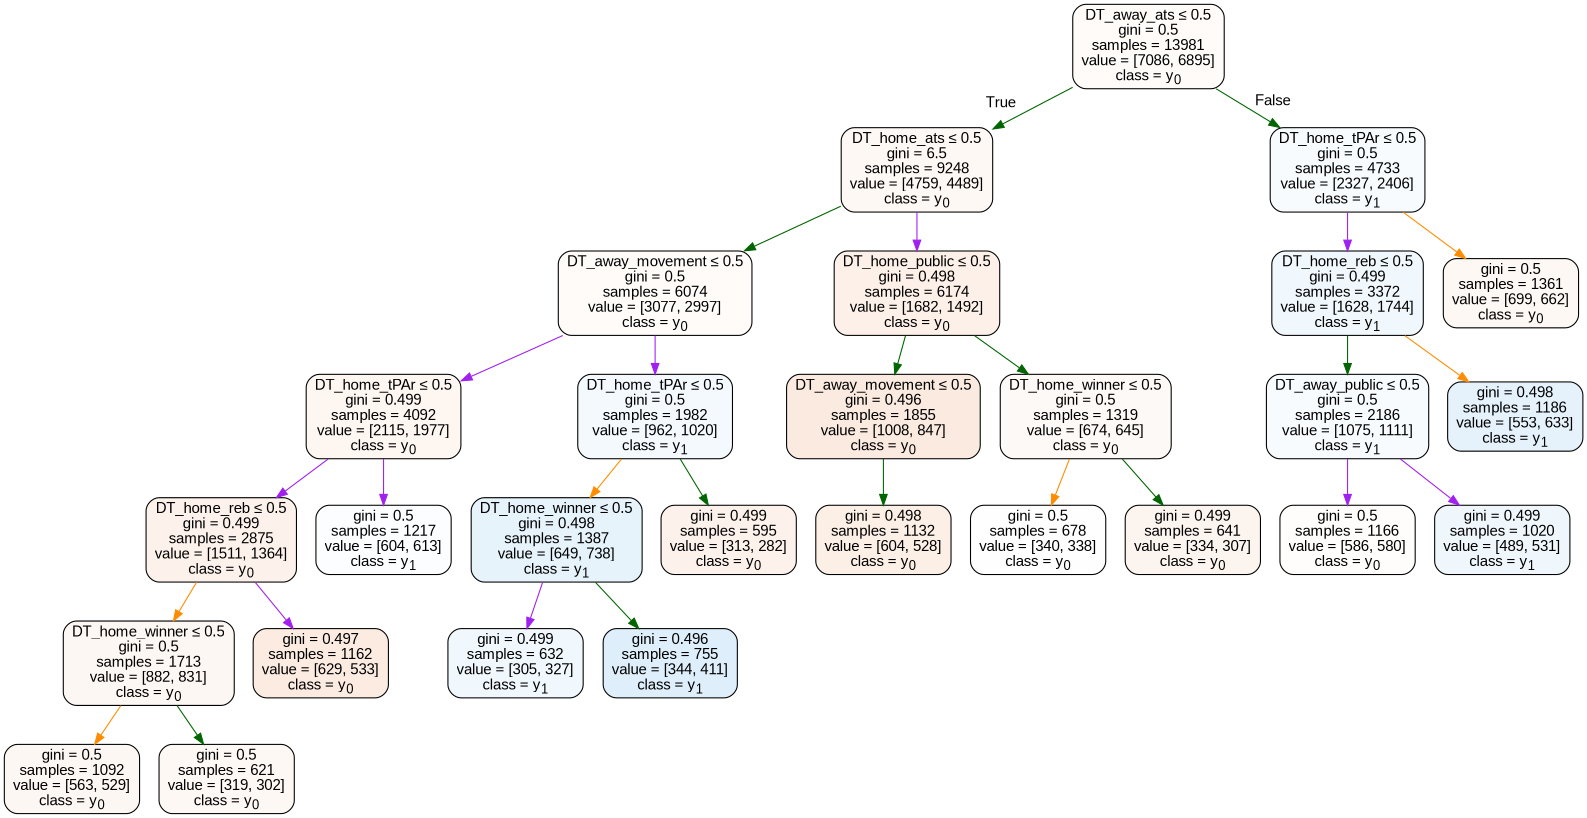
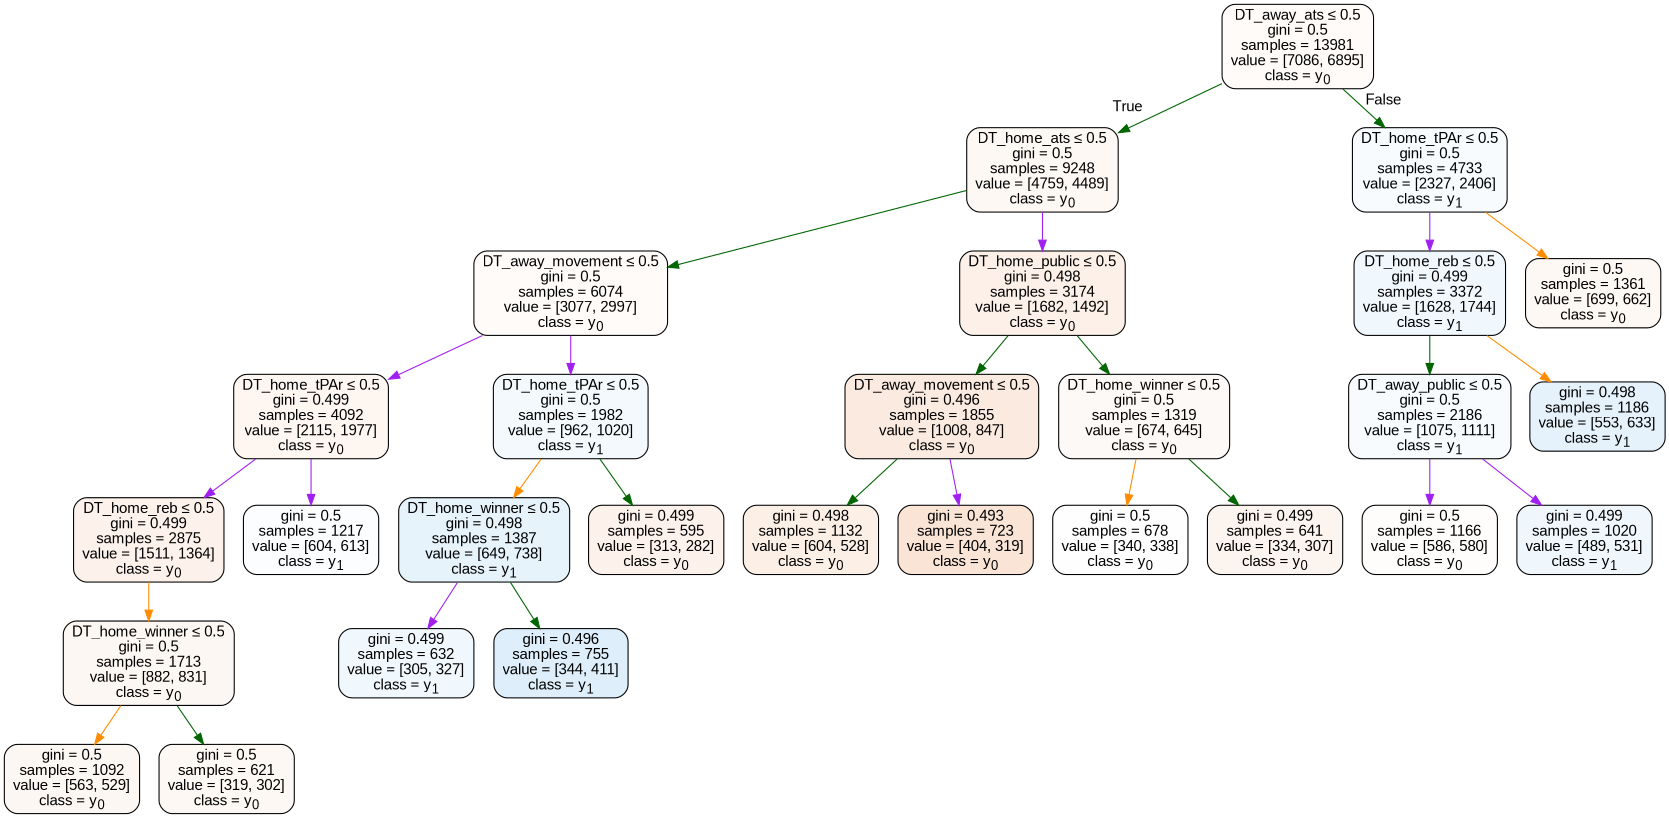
  digraph {
    fontname="Liberation Sans"
    node [color=black fillcolor="#e5813907" fontname="Liberation Sans" shape=box style="filled, rounded"]
    edge [color=darkgreen fontname="Liberation Sans"]
    n1 [label=<DT_away_ats &le; 0.5<br/>gini = 0.5<br/>samples = 13981<br/>value = [7086, 6895]<br/>class = y<SUB>0</SUB>>]
-   n2 [fillcolor="#e581390e" label=<DT_home_ats &le; 0.5<br/>gini = 6.5<br/>samples = 9248<br/>value = [4759, 4489]<br/>class = y<SUB>0</SUB>>]
+   n2 [fillcolor="#e581390e" label=<DT_home_ats &le; 0.5<br/>gini = 0.5<br/>samples = 9248<br/>value = [4759, 4489]<br/>class = y<SUB>0</SUB>>]
    n3 [fillcolor="#399de508" label=<DT_home_tPAr &le; 0.5<br/>gini = 0.5<br/>samples = 4733<br/>value = [2327, 2406]<br/>class = y<SUB>1</SUB>>]
    n4 [label=<DT_away_movement &le; 0.5<br/>gini = 0.5<br/>samples = 6074<br/>value = [3077, 2997]<br/>class = y<SUB>0</SUB>>]
-   n5 [fillcolor="#e581391d" label=<DT_home_public &le; 0.5<br/>gini = 0.498<br/>samples = 6174<br/>value = [1682, 1492]<br/>class = y<SUB>0</SUB>>]
+   n5 [fillcolor="#e581391d" label=<DT_home_public &le; 0.5<br/>gini = 0.498<br/>samples = 3174<br/>value = [1682, 1492]<br/>class = y<SUB>0</SUB>>]
    n6 [fillcolor="#399de511" label=<DT_home_reb &le; 0.5<br/>gini = 0.499<br/>samples = 3372<br/>value = [1628, 1744]<br/>class = y<SUB>1</SUB>>]
    n7 [fillcolor="#e581390d" label=<gini = 0.5<br/>samples = 1361<br/>value = [699, 662]<br/>class = y<SUB>0</SUB>>]
    n8 [fillcolor="#e5813911" label=<DT_home_tPAr &le; 0.5<br/>gini = 0.499<br/>samples = 4092<br/>value = [2115, 1977]<br/>class = y<SUB>0</SUB>>]
    n9 [fillcolor="#399de50f" label=<DT_home_tPAr &le; 0.5<br/>gini = 0.5<br/>samples = 1982<br/>value = [962, 1020]<br/>class = y<SUB>1</SUB>>]
    n10 [fillcolor="#e5813929" label=<DT_away_movement &le; 0.5<br/>gini = 0.496<br/>samples = 1855<br/>value = [1008, 847]<br/>class = y<SUB>0</SUB>>]
    n11 [fillcolor="#e581390b" label=<DT_home_winner &le; 0.5<br/>gini = 0.5<br/>samples = 1319<br/>value = [674, 645]<br/>class = y<SUB>0</SUB>>]
    n12 [fillcolor="#e5813919" label=<DT_home_reb &le; 0.5<br/>gini = 0.499<br/>samples = 2875<br/>value = [1511, 1364]<br/>class = y<SUB>0</SUB>>]
    n13 [fillcolor="#399de504" label=<gini = 0.5<br/>samples = 1217<br/>value = [604, 613]<br/>class = y<SUB>1</SUB>>]
    n14 [fillcolor="#399de51f" label=<DT_home_winner &le; 0.5<br/>gini = 0.498<br/>samples = 1387<br/>value = [649, 738]<br/>class = y<SUB>1</SUB>>]
    n15 [fillcolor="#e5813919" label=<gini = 0.499<br/>samples = 595<br/>value = [313, 282]<br/>class = y<SUB>0</SUB>>]
    n16 [fillcolor="#e581390f" label=<DT_home_winner &le; 0.5<br/>gini = 0.5<br/>samples = 1713<br/>value = [882, 831]<br/>class = y<SUB>0</SUB>>]
-   n17 [fillcolor="#e5813927" label=<gini = 0.497<br/>samples = 1162<br/>value = [629, 533]<br/>class = y<SUB>0</SUB>>]
    n18 [fillcolor="#e581390f" label=<gini = 0.5<br/>samples = 1092<br/>value = [563, 529]<br/>class = y<SUB>0</SUB>>]
    n19 [fillcolor="#e581390e" label=<gini = 0.5<br/>samples = 621<br/>value = [319, 302]<br/>class = y<SUB>0</SUB>>]
    n20 [fillcolor="#399de511" label=<gini = 0.499<br/>samples = 632<br/>value = [305, 327]<br/>class = y<SUB>1</SUB>>]
    n21 [fillcolor="#399de52a" label=<gini = 0.496<br/>samples = 755<br/>value = [344, 411]<br/>class = y<SUB>1</SUB>>]
    n22 [fillcolor="#e5813920" label=<gini = 0.498<br/>samples = 1132<br/>value = [604, 528]<br/>class = y<SUB>0</SUB>>]
+   n23 [fillcolor="#e5813936" label=<gini = 0.493<br/>samples = 723<br/>value = [404, 319]<br/>class = y<SUB>0</SUB>>]
    n24 [fillcolor="#e5813901" label=<gini = 0.5<br/>samples = 678<br/>value = [340, 338]<br/>class = y<SUB>0</SUB>>]
    n25 [fillcolor="#e5813915" label=<gini = 0.499<br/>samples = 641<br/>value = [334, 307]<br/>class = y<SUB>0</SUB>>]
    n26 [fillcolor="#399de508" label=<DT_away_public &le; 0.5<br/>gini = 0.5<br/>samples = 2186<br/>value = [1075, 1111]<br/>class = y<SUB>1</SUB>>]
    n27 [fillcolor="#399de520" label=<gini = 0.498<br/>samples = 1186<br/>value = [553, 633]<br/>class = y<SUB>1</SUB>>]
    n28 [fillcolor="#e5813903" label=<gini = 0.5<br/>samples = 1166<br/>value = [586, 580]<br/>class = y<SUB>0</SUB>>]
    n29 [fillcolor="#399de514" label=<gini = 0.499<br/>samples = 1020<br/>value = [489, 531]<br/>class = y<SUB>1</SUB>>]
    n1 -> n2 [headlabel=True labelangle=45 labeldistance=2.5]
    n1 -> n3 [headlabel=False labelangle=-45 labeldistance=2.5]
    n2 -> n4
    n2 -> n5 [color=purple]
    n3 -> n6 [color=purple]
    n3 -> n7 [color=darkorange]
    n4 -> n8 [color=purple]
    n4 -> n9 [color=purple]
    n5 -> n10
    n5 -> n11
    n6 -> n26
    n6 -> n27 [color=darkorange]
    n8 -> n12 [color=purple]
    n8 -> n13 [color=purple]
    n9 -> n14 [color=darkorange]
    n9 -> n15
    n10 -> n22
+   n10 -> n23 [color=purple]
    n11 -> n24 [color=darkorange]
    n11 -> n25
    n12 -> n16 [color=darkorange]
-   n12 -> n17 [color=purple]
    n14 -> n20 [color=purple]
    n14 -> n21
    n16 -> n18 [color=darkorange]
    n16 -> n19
    n26 -> n28 [color=purple]
    n26 -> n29 [color=purple]
  }
